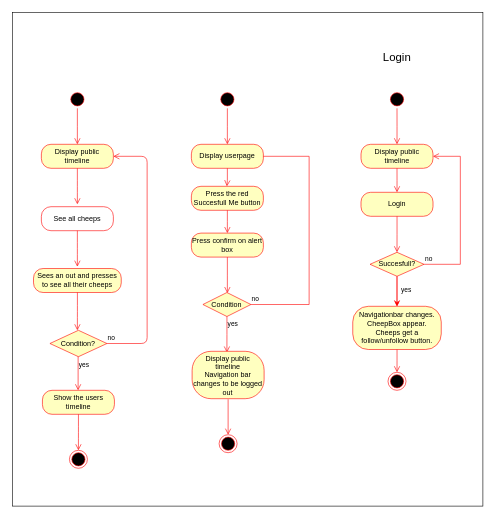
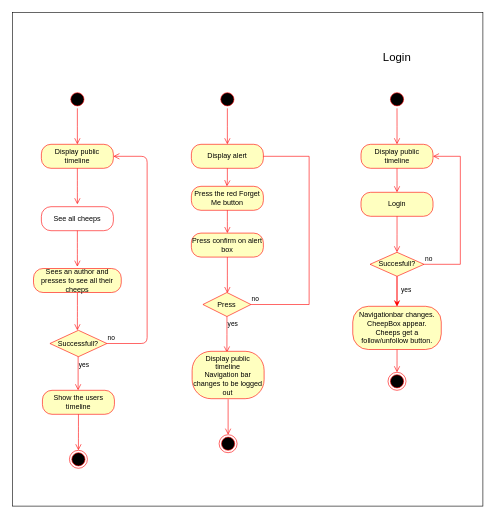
  <mxCell id="0" />
  <mxCell id="1" parent="0" />
  <mxCell id="2" value="" style="ellipse;html=1;shape=startState;fillColor=#000000;strokeColor=#ff0000;" vertex="1" parent="1"><mxGeometry x="645.85" y="150" width="30" height="30" as="geometry" /></mxCell>
  <mxCell id="3" value="" style="edgeStyle=orthogonalEdgeStyle;html=1;verticalAlign=bottom;endArrow=open;endSize=8;strokeColor=#ff0000;rounded=0;" edge="1" parent="1" source="2"><mxGeometry relative="1" as="geometry"><mxPoint x="660.85" y="240" as="targetPoint" /></mxGeometry></mxCell>
  <mxCell id="4" style="edgeStyle=orthogonalEdgeStyle;rounded=0;orthogonalLoop=1;jettySize=auto;html=1;exitX=0.5;exitY=1;exitDx=0;exitDy=0;" edge="1" parent="1"><mxGeometry relative="1" as="geometry"><mxPoint x="660.85" y="290" as="sourcePoint" /><mxPoint x="660.85" y="290" as="targetPoint" /></mxGeometry></mxCell>
  <mxCell id="5" value="Display public timeline" style="rounded=1;whiteSpace=wrap;html=1;arcSize=40;fontColor=#000000;fillColor=#ffffc0;strokeColor=#ff0000;" vertex="1" parent="1"><mxGeometry x="600.85" y="240" width="120" height="40" as="geometry" /></mxCell>
  <mxCell id="6" value="" style="edgeStyle=orthogonalEdgeStyle;html=1;verticalAlign=bottom;endArrow=open;endSize=8;strokeColor=#ff0000;rounded=0;exitX=0.5;exitY=1;exitDx=0;exitDy=0;" edge="1" parent="1" source="5"><mxGeometry relative="1" as="geometry"><mxPoint x="660.85" y="320" as="targetPoint" /><Array as="points"><mxPoint x="660.85" y="300" /><mxPoint x="660.85" y="300" /></Array></mxGeometry></mxCell>
  <mxCell id="7" style="edgeStyle=orthogonalEdgeStyle;rounded=0;orthogonalLoop=1;jettySize=auto;html=1;entryX=0.5;entryY=0;entryDx=0;entryDy=0;strokeColor=#FF0000;" edge="1" parent="1" source="8" target="10"><mxGeometry relative="1" as="geometry" /></mxCell>
  <mxCell id="8" value="Succesfull?&lt;br&gt;" style="rhombus;whiteSpace=wrap;html=1;fontColor=#000000;fillColor=#ffffc0;strokeColor=#ff0000;" vertex="1" parent="1"><mxGeometry x="615.85" y="420" width="90" height="40" as="geometry" /></mxCell>
  <mxCell id="9" value="no" style="edgeStyle=orthogonalEdgeStyle;html=1;align=left;verticalAlign=bottom;endArrow=open;endSize=8;strokeColor=#ff0000;rounded=0;entryX=1;entryY=0.5;entryDx=0;entryDy=0;labelBackgroundColor=none;fontColor=#000000;" edge="1" parent="1" source="8" target="5"><mxGeometry x="-1" relative="1" as="geometry"><mxPoint x="795.85" y="470" as="targetPoint" /><Array as="points"><mxPoint x="766.35" y="440" /><mxPoint x="766.35" y="260" /></Array></mxGeometry></mxCell>
  <mxCell id="10" value="Navigationbar changes.&lt;br&gt;CheepBox appear.&lt;br&gt;Cheeps get a follow/unfollow button." style="rounded=1;whiteSpace=wrap;html=1;arcSize=36;fontColor=#000000;fillColor=#ffffc0;strokeColor=#ff0000;" vertex="1" parent="1"><mxGeometry x="587.1" y="510" width="147.5" height="72" as="geometry" /></mxCell>
  <mxCell id="11" value="" style="edgeStyle=orthogonalEdgeStyle;html=1;verticalAlign=bottom;endArrow=open;endSize=8;strokeColor=#ff0000;rounded=0;" edge="1" parent="1" source="10"><mxGeometry relative="1" as="geometry"><mxPoint x="660.85" y="620" as="targetPoint" /></mxGeometry></mxCell>
  <mxCell id="12" value="yes" style="edgeStyle=orthogonalEdgeStyle;html=1;align=left;verticalAlign=top;endArrow=open;endSize=8;strokeColor=#ff0000;rounded=0;entryX=0.5;entryY=0;entryDx=0;entryDy=0;exitX=0.5;exitY=1;exitDx=0;exitDy=0;labelBackgroundColor=none;fontColor=#000000;" edge="1" parent="1" source="8" target="10"><mxGeometry x="-0.6" y="5" relative="1" as="geometry"><mxPoint x="875.85" y="570" as="targetPoint" /><mxPoint x="875.85" y="510" as="sourcePoint" /><mxPoint as="offset" /></mxGeometry></mxCell>
  <mxCell id="13" value="Login" style="rounded=1;whiteSpace=wrap;html=1;arcSize=40;fontColor=#000000;fillColor=#ffffc0;strokeColor=#ff0000;" vertex="1" parent="1"><mxGeometry x="600.85" y="320" width="120" height="40" as="geometry" /></mxCell>
  <mxCell id="14" value="" style="edgeStyle=orthogonalEdgeStyle;html=1;verticalAlign=bottom;endArrow=open;endSize=8;strokeColor=#ff0000;rounded=0;" edge="1" parent="1" source="13"><mxGeometry relative="1" as="geometry"><mxPoint x="660.85" y="420" as="targetPoint" /></mxGeometry></mxCell>
  <mxCell id="15" value="" style="ellipse;html=1;shape=endState;fillColor=#000000;strokeColor=#ff0000;" vertex="1" parent="1"><mxGeometry x="645.85" y="620" width="30" height="30" as="geometry" /></mxCell>
  <mxCell id="16" value="&lt;font color=&quot;#000000&quot; style=&quot;font-size: 19px;&quot;&gt;Login&lt;/font&gt;" style="text;html=1;strokeColor=none;fillColor=none;align=center;verticalAlign=middle;whiteSpace=wrap;rounded=0;" vertex="1" parent="1"><mxGeometry x="600.85" y="80" width="120" height="30" as="geometry" /></mxCell>
  <mxCell id="17" value="" style="ellipse;html=1;shape=startState;fillColor=#000000;strokeColor=#ff0000;" vertex="1" parent="1"><mxGeometry x="363.1" y="150" width="30" height="30" as="geometry" /></mxCell>
  <mxCell id="18" value="" style="edgeStyle=orthogonalEdgeStyle;html=1;verticalAlign=bottom;endArrow=open;endSize=8;strokeColor=#ff0000;rounded=0;" edge="1" parent="1" source="17"><mxGeometry relative="1" as="geometry"><mxPoint x="378.1" y="240" as="targetPoint" /></mxGeometry></mxCell>
  <mxCell id="19" style="edgeStyle=orthogonalEdgeStyle;rounded=0;orthogonalLoop=1;jettySize=auto;html=1;exitX=0.5;exitY=1;exitDx=0;exitDy=0;" edge="1" parent="1"><mxGeometry relative="1" as="geometry"><mxPoint x="378.1" y="290" as="sourcePoint" /><mxPoint x="378.1" y="290" as="targetPoint" /></mxGeometry></mxCell>
- <mxCell id="20" value="Display userpage" style="rounded=1;whiteSpace=wrap;html=1;arcSize=40;fontColor=#000000;fillColor=#ffffc0;strokeColor=#ff0000;" vertex="1" parent="1"><mxGeometry x="318.1" y="240" width="120" height="40" as="geometry" /></mxCell>
+ <mxCell id="20" value="Display alert" style="rounded=1;whiteSpace=wrap;html=1;arcSize=40;fontColor=#000000;fillColor=#ffffc0;strokeColor=#ff0000;" vertex="1" parent="1"><mxGeometry x="318.1" y="240" width="120" height="40" as="geometry" /></mxCell>
  <mxCell id="21" value="" style="edgeStyle=orthogonalEdgeStyle;html=1;verticalAlign=bottom;endArrow=open;endSize=8;strokeColor=#ff0000;rounded=0;exitX=0.5;exitY=1;exitDx=0;exitDy=0;" edge="1" parent="1" source="20"><mxGeometry relative="1" as="geometry"><mxPoint x="377.35" y="310" as="targetPoint" /><Array as="points"><mxPoint x="378.1" y="300" /><mxPoint x="378.1" y="300" /></Array></mxGeometry></mxCell>
- <mxCell id="22" value="Press the red Succesfull Me button" style="rounded=1;whiteSpace=wrap;html=1;arcSize=40;fontColor=#000000;fillColor=#ffffc0;strokeColor=#ff0000;" vertex="1" parent="1"><mxGeometry x="318.1" y="310" width="120" height="40" as="geometry" /></mxCell>
+ <mxCell id="22" value="Press the red Forget Me button" style="rounded=1;whiteSpace=wrap;html=1;arcSize=40;fontColor=#000000;fillColor=#ffffc0;strokeColor=#ff0000;" vertex="1" parent="1"><mxGeometry x="318.1" y="310" width="120" height="40" as="geometry" /></mxCell>
  <mxCell id="23" value="" style="edgeStyle=orthogonalEdgeStyle;html=1;verticalAlign=bottom;endArrow=open;endSize=8;strokeColor=#ff0000;rounded=0;entryX=0.5;entryY=0;entryDx=0;entryDy=0;" edge="1" parent="1" source="22"><mxGeometry relative="1" as="geometry"><mxPoint x="378.1" y="388" as="targetPoint" /></mxGeometry></mxCell>
  <mxCell id="24" value="Press confirm on alert box" style="rounded=1;whiteSpace=wrap;html=1;arcSize=40;fontColor=#000000;fillColor=#ffffc0;strokeColor=#ff0000;" vertex="1" parent="1"><mxGeometry x="318.1" y="388" width="120" height="40" as="geometry" /></mxCell>
  <mxCell id="25" value="" style="edgeStyle=orthogonalEdgeStyle;html=1;verticalAlign=bottom;endArrow=open;endSize=8;strokeColor=#ff0000;rounded=0;" edge="1" parent="1" source="24"><mxGeometry relative="1" as="geometry"><mxPoint x="378.1" y="488" as="targetPoint" /></mxGeometry></mxCell>
- <mxCell id="26" value="Condition" style="rhombus;whiteSpace=wrap;html=1;fontColor=#000000;fillColor=#ffffc0;strokeColor=#ff0000;" vertex="1" parent="1"><mxGeometry x="337.35" y="487" width="80" height="40" as="geometry" /></mxCell>
+ <mxCell id="26" value="Press" style="rhombus;whiteSpace=wrap;html=1;fontColor=#000000;fillColor=#ffffc0;strokeColor=#ff0000;" vertex="1" parent="1"><mxGeometry x="337.35" y="487" width="80" height="40" as="geometry" /></mxCell>
  <mxCell id="27" value="no" style="edgeStyle=orthogonalEdgeStyle;html=1;align=left;verticalAlign=bottom;endArrow=none;endSize=8;strokeColor=#ff0000;rounded=0;entryX=1;entryY=0.5;entryDx=0;entryDy=0;labelBackgroundColor=none;fontColor=#000000;" edge="1" parent="1" source="26" target="20"><mxGeometry x="-1" relative="1" as="geometry"><mxPoint x="517.35" y="507" as="targetPoint" /><Array as="points"><mxPoint x="514.35" y="507" /><mxPoint x="514.35" y="260" /></Array></mxGeometry></mxCell>
  <mxCell id="28" value="yes" style="edgeStyle=orthogonalEdgeStyle;html=1;align=left;verticalAlign=top;endArrow=open;endSize=8;strokeColor=#ff0000;rounded=0;labelBackgroundColor=none;fontColor=#000000;" edge="1" parent="1" source="26"><mxGeometry x="-1" relative="1" as="geometry"><mxPoint x="377.35" y="587" as="targetPoint" /></mxGeometry></mxCell>
  <mxCell id="29" value="Display public timeline&lt;br&gt;Navigation bar changes to be logged out" style="rounded=1;whiteSpace=wrap;html=1;arcSize=40;fontColor=#000000;fillColor=#ffffc0;strokeColor=#ff0000;" vertex="1" parent="1"><mxGeometry x="319.35" y="585" width="120" height="79" as="geometry" /></mxCell>
  <mxCell id="30" value="" style="edgeStyle=orthogonalEdgeStyle;html=1;verticalAlign=bottom;endArrow=open;endSize=8;strokeColor=#ff0000;rounded=0;" edge="1" parent="1"><mxGeometry relative="1" as="geometry"><mxPoint x="379.35" y="724" as="targetPoint" /><mxPoint x="379.35" y="665" as="sourcePoint" /></mxGeometry></mxCell>
  <mxCell id="31" value="" style="ellipse;html=1;shape=endState;fillColor=#000000;strokeColor=#ff0000;" vertex="1" parent="1"><mxGeometry x="364.35" y="724" width="30" height="30" as="geometry" /></mxCell>
  <mxCell id="32" value="" style="ellipse;html=1;shape=startState;fillColor=#000000;strokeColor=#ff0000;" vertex="1" parent="1"><mxGeometry x="113.12" y="150" width="30" height="30" as="geometry" /></mxCell>
  <mxCell id="33" value="" style="edgeStyle=orthogonalEdgeStyle;html=1;verticalAlign=bottom;endArrow=open;endSize=8;strokeColor=#ff0000;rounded=0;" edge="1" parent="1" source="32"><mxGeometry relative="1" as="geometry"><mxPoint x="128.12" y="240" as="targetPoint" /></mxGeometry></mxCell>
  <mxCell id="34" style="edgeStyle=orthogonalEdgeStyle;rounded=0;orthogonalLoop=1;jettySize=auto;html=1;exitX=0.5;exitY=1;exitDx=0;exitDy=0;" edge="1" parent="1"><mxGeometry relative="1" as="geometry"><mxPoint x="128.12" y="290" as="sourcePoint" /><mxPoint x="128.12" y="290" as="targetPoint" /></mxGeometry></mxCell>
  <mxCell id="35" value="Display public timeline" style="rounded=1;whiteSpace=wrap;html=1;arcSize=40;fontColor=#000000;fillColor=#ffffc0;strokeColor=#ff0000;" vertex="1" parent="1"><mxGeometry x="68.12" y="240" width="120" height="40" as="geometry" /></mxCell>
  <mxCell id="36" value="" style="edgeStyle=orthogonalEdgeStyle;html=1;verticalAlign=bottom;endArrow=open;endSize=8;strokeColor=#ff0000;" edge="1" parent="1" source="35"><mxGeometry relative="1" as="geometry"><mxPoint x="128.12" y="340" as="targetPoint" /></mxGeometry></mxCell>
  <mxCell id="37" value="See all cheeps" style="rounded=1;whiteSpace=wrap;html=1;arcSize=40;fontColor=#000000;fillColor=#ffffff;strokeColor=#ff0000;" vertex="1" parent="1"><mxGeometry x="68.12" y="344" width="120" height="40" as="geometry" /></mxCell>
  <mxCell id="38" value="" style="edgeStyle=orthogonalEdgeStyle;html=1;verticalAlign=bottom;endArrow=open;endSize=8;strokeColor=#ff0000;" edge="1" parent="1" source="37"><mxGeometry relative="1" as="geometry"><mxPoint x="128.12" y="444" as="targetPoint" /></mxGeometry></mxCell>
- <mxCell id="39" value="Sees an out and presses to see all their cheeps" style="rounded=1;whiteSpace=wrap;html=1;arcSize=40;fontColor=#000000;fillColor=#ffffc0;strokeColor=#ff0000;" vertex="1" parent="1"><mxGeometry x="55" y="447" width="146.25" height="40" as="geometry" /></mxCell>
+ <mxCell id="39" value="Sees an author and presses to see all their cheeps" style="rounded=1;whiteSpace=wrap;html=1;arcSize=40;fontColor=#000000;fillColor=#ffffc0;strokeColor=#ff0000;" vertex="1" parent="1"><mxGeometry x="55" y="447" width="146.25" height="40" as="geometry" /></mxCell>
  <mxCell id="40" value="" style="edgeStyle=orthogonalEdgeStyle;html=1;verticalAlign=bottom;endArrow=open;endSize=8;strokeColor=#ff0000;" edge="1" parent="1" source="39"><mxGeometry relative="1" as="geometry"><mxPoint x="128.12" y="550" as="targetPoint" /></mxGeometry></mxCell>
- <mxCell id="41" value="&lt;font color=&quot;#000000&quot;&gt;Condition?&lt;/font&gt;" style="rhombus;whiteSpace=wrap;html=1;fillColor=#ffffc0;strokeColor=#ff0000;" vertex="1" parent="1"><mxGeometry x="82.37" y="550" width="95" height="44" as="geometry" /></mxCell>
+ <mxCell id="41" value="&lt;font color=&quot;#000000&quot;&gt;Successfull?&lt;/font&gt;" style="rhombus;whiteSpace=wrap;html=1;fillColor=#ffffc0;strokeColor=#ff0000;" vertex="1" parent="1"><mxGeometry x="82.37" y="550" width="95" height="44" as="geometry" /></mxCell>
  <mxCell id="42" value="no" style="edgeStyle=orthogonalEdgeStyle;html=1;align=left;verticalAlign=bottom;endArrow=open;endSize=8;strokeColor=#ff0000;entryX=1;entryY=0.5;entryDx=0;entryDy=0;labelBackgroundColor=none;fontColor=#000000;" edge="1" parent="1" source="41" target="35"><mxGeometry x="-1" relative="1" as="geometry"><mxPoint x="269.37" y="570" as="targetPoint" /><Array as="points"><mxPoint x="244.37" y="572" /><mxPoint x="244.37" y="260" /></Array></mxGeometry></mxCell>
  <mxCell id="43" value="&lt;font style=&quot;&quot; color=&quot;#000000&quot;&gt;yes&lt;/font&gt;" style="edgeStyle=orthogonalEdgeStyle;html=1;align=left;verticalAlign=top;endArrow=open;endSize=8;strokeColor=#ff0000;labelBackgroundColor=none;" edge="1" parent="1" source="41"><mxGeometry x="-1" relative="1" as="geometry"><mxPoint x="129.37" y="650" as="targetPoint" /></mxGeometry></mxCell>
  <mxCell id="44" value="Show the users timeline" style="rounded=1;whiteSpace=wrap;html=1;arcSize=40;fontColor=#000000;fillColor=#ffffc0;strokeColor=#ff0000;" vertex="1" parent="1"><mxGeometry x="69.87" y="650" width="120" height="40" as="geometry" /></mxCell>
  <mxCell id="45" value="" style="edgeStyle=orthogonalEdgeStyle;html=1;verticalAlign=bottom;endArrow=open;endSize=8;strokeColor=#ff0000;fontColor=#000000;" edge="1" parent="1" source="44"><mxGeometry relative="1" as="geometry"><mxPoint x="129.87" y="750" as="targetPoint" /></mxGeometry></mxCell>
  <mxCell id="46" value="" style="ellipse;html=1;shape=endState;fillColor=#000000;strokeColor=#ff0000;fontColor=#000000;" vertex="1" parent="1"><mxGeometry x="114.87" y="750" width="30" height="30" as="geometry" /></mxCell>
  <mxCell id="47" value="" style="rounded=0;whiteSpace=wrap;html=1;fillColor=none;" vertex="1" parent="1"><mxGeometry x="20" y="20" width="784" height="823" as="geometry" /></mxCell>
